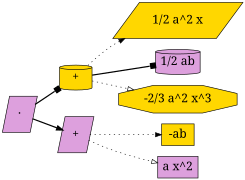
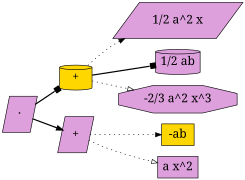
  digraph {
    fontname="Noto Serif"
    rankdir=LR
    node [fillcolor=plum fontname="Noto Serif" fontsize=20 shape=parallelogram style=filled]
    edge [arrowhead=normal fontname="Noto Serif" style=dotted]
    n1 [label="·"]
    n2 [fillcolor=gold label="+" shape=cylinder]
    n3 [label="+"]
-   "1/2 a^2 x" [fillcolor=gold]
+   "1/2 a^2 x"
    "1/2 ab" [shape=cylinder]
-   "-2/3 a^2 x^3" [fillcolor=gold shape=octagon]
+   "-2/3 a^2 x^3" [shape=octagon]
    "-ab" [fillcolor=gold shape=box]
    "a x^2" [shape=box]
    n1 -> n2 [arrowhead=box style=bold]
    n1 -> n3 [style=bold]
    n2 -> "1/2 a^2 x"
    n2 -> "1/2 ab" [arrowhead=box style=bold]
    n2 -> "-2/3 a^2 x^3" [arrowhead=onormal]
    n3 -> "-ab"
    n3 -> "a x^2" [arrowhead=onormal]
  }
